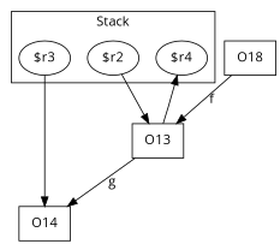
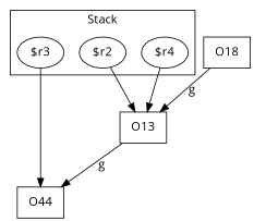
  digraph {
    fontname="Open Sans"
    rankDir=LR
    node [fontname="Open Sans"]
    edge [fontname="Open Sans"]
    "$r2"
    "$r3"
    "$r4"
    O13 [shape=box]
-   O14 [shape=box]
+   O14 [shape=box label=O44]
    n6 [label=O18 shape=box]
    subgraph cluster_1 {
      label=Stack
      "$r2"
      "$r3"
      "$r4"
    }
    "$r2" -> O13
    "$r3" -> O14
-   O13 -> "$r4"
+   "$r4" -> O13
    O13 -> O14 [label=g weight=0.2]
-   n6 -> O13 [label=f weight=0.2]
+   n6 -> O13 [label=g weight=0.2]
  }
